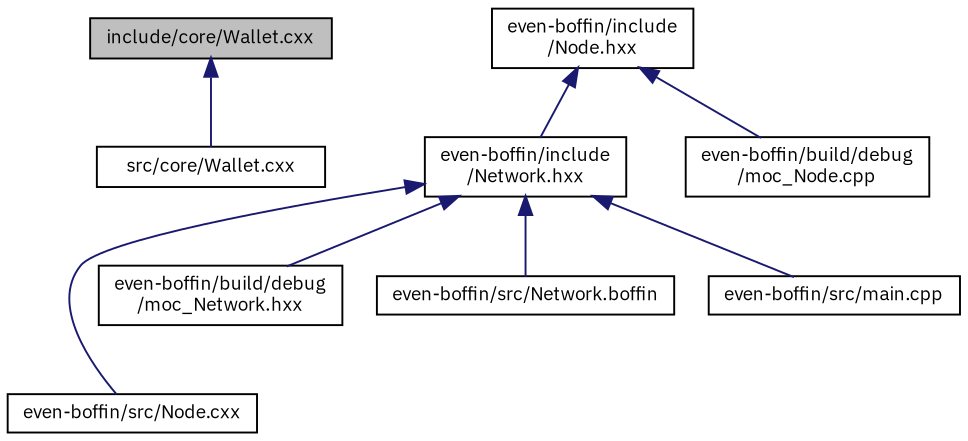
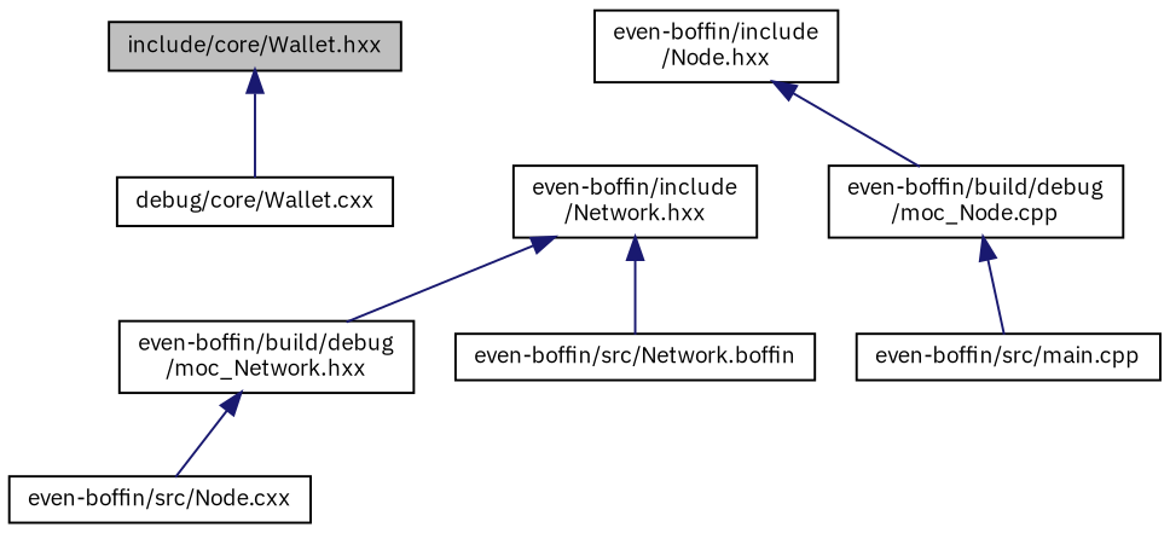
  digraph {
    fontname="IBM Plex Sans"
    node [color=black fillcolor=white fontname="IBM Plex Sans" fontsize=10 shape=record style=filled]
    edge [color=midnightblue dir=back fontname="IBM Plex Sans" fontsize=10 labelfontname=Helvetica labelfontsize=10 style=solid]
-   n1 [fillcolor=grey75 fontcolor=black height=0.2 label="include/core/Wallet.cxx" width=0.4]
-   n2 [height=0.2 label="src/core/Wallet.cxx" width=0.4]
+   n1 [fillcolor=grey75 fontcolor=black height=0.2 label="include/core/Wallet.hxx" width=0.4]
+   n2 [height=0.2 label="debug/core/Wallet.cxx" width=0.4]
    n3 [height=0.2 label="even-boffin/include\l/Node.hxx" width=0.4]
    n4 [height=0.2 label="even-boffin/include\l/Network.hxx" width=0.4]
    n5 [height=0.2 label="even-boffin/build/debug\l/moc_Node.cpp" width=0.4]
    n6 [height=0.2 label="even-boffin/src/Node.cxx" width=0.4]
    n7 [height=0.2 label="even-boffin/build/debug\l/moc_Network.hxx" width=0.4]
    n8 [height=0.2 label="even-boffin/src/main.cpp" width=0.4]
    n9 [height=0.2 label="even-boffin/src/Network.boffin" width=0.4]
    n1 -> n2
-   n3 -> n4
    n3 -> n5
-   n4 -> n6
+   n7 -> n6
    n4 -> n7
-   n4 -> n8
+   n5 -> n8
    n4 -> n9
  }
